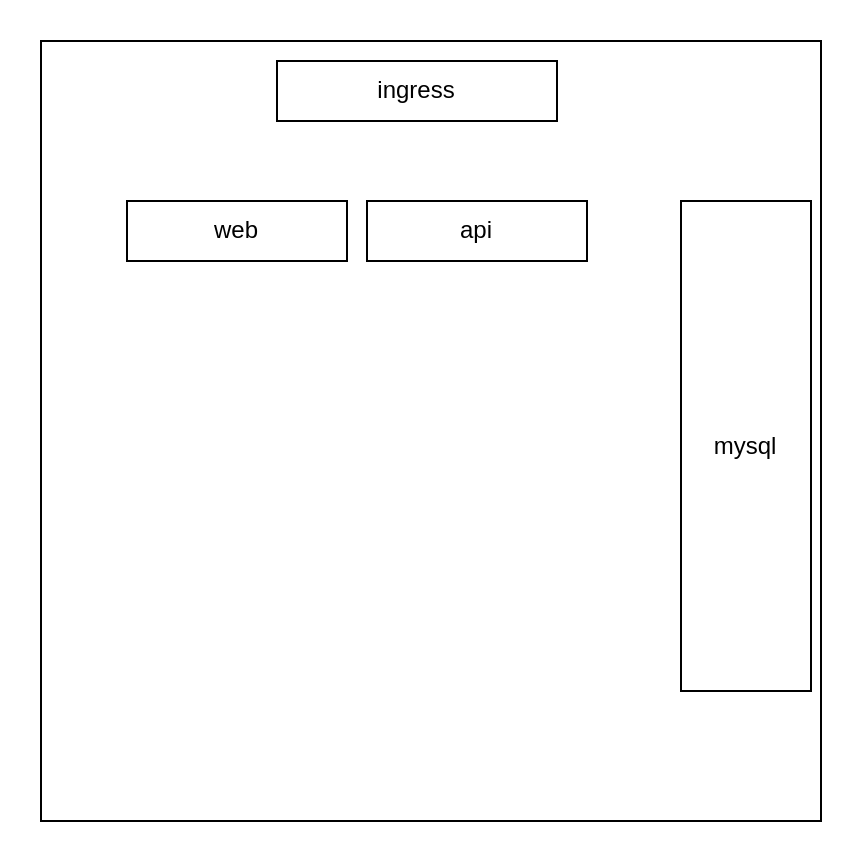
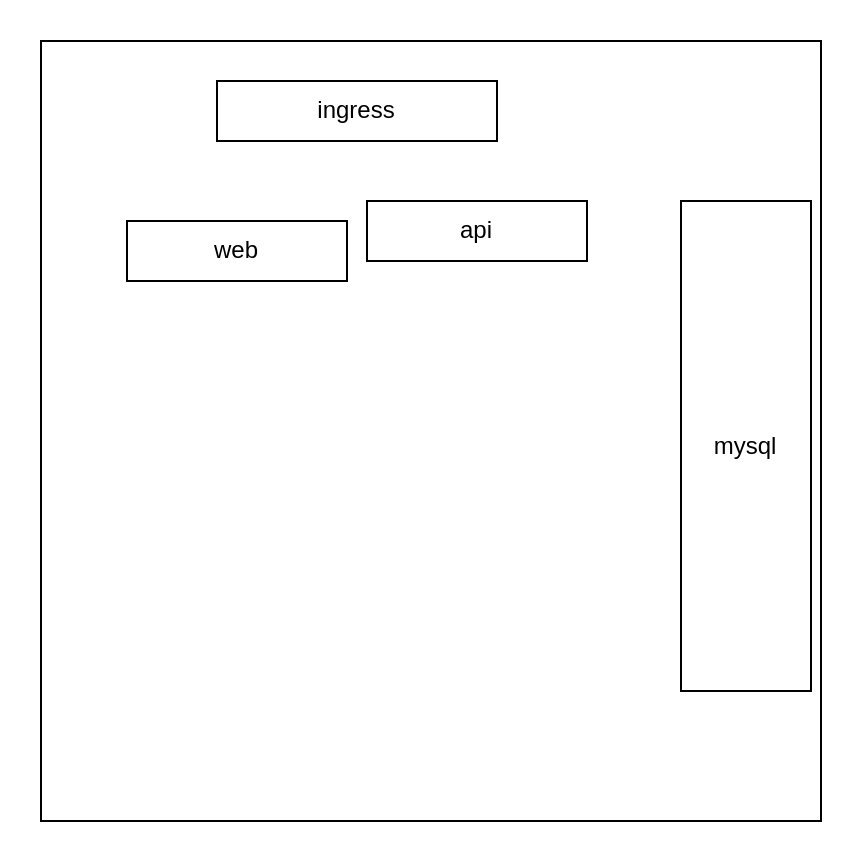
  <mxCell id="0" />
  <mxCell id="1" parent="0" />
  <mxCell id="2" value="" style="whiteSpace=wrap;html=1;aspect=fixed;" vertex="1" parent="1"><mxGeometry x="20" y="20" width="390" height="390" as="geometry" /></mxCell>
- <mxCell id="3" value="ingress" style="rounded=0;whiteSpace=wrap;html=1;" vertex="1" parent="1"><mxGeometry x="138" y="30" width="140" height="30" as="geometry" /></mxCell>
- <mxCell id="4" value="web" style="rounded=0;whiteSpace=wrap;html=1;" vertex="1" parent="1"><mxGeometry x="63" y="100" width="110" height="30" as="geometry" /></mxCell>
+ <mxCell id="3" value="ingress" style="rounded=0;whiteSpace=wrap;html=1;" vertex="1" parent="1"><mxGeometry x="108" y="40" width="140" height="30" as="geometry" /></mxCell>
+ <mxCell id="4" value="web" style="rounded=0;whiteSpace=wrap;html=1;" vertex="1" parent="1"><mxGeometry x="63" y="110" width="110" height="30" as="geometry" /></mxCell>
  <mxCell id="5" value="api" style="rounded=0;whiteSpace=wrap;html=1;" vertex="1" parent="1"><mxGeometry x="183" y="100" width="110" height="30" as="geometry" /></mxCell>
  <mxCell id="6" value="mysql" style="rounded=0;whiteSpace=wrap;html=1;" vertex="1" parent="1"><mxGeometry x="340" y="100" width="65" height="245" as="geometry" /></mxCell>
